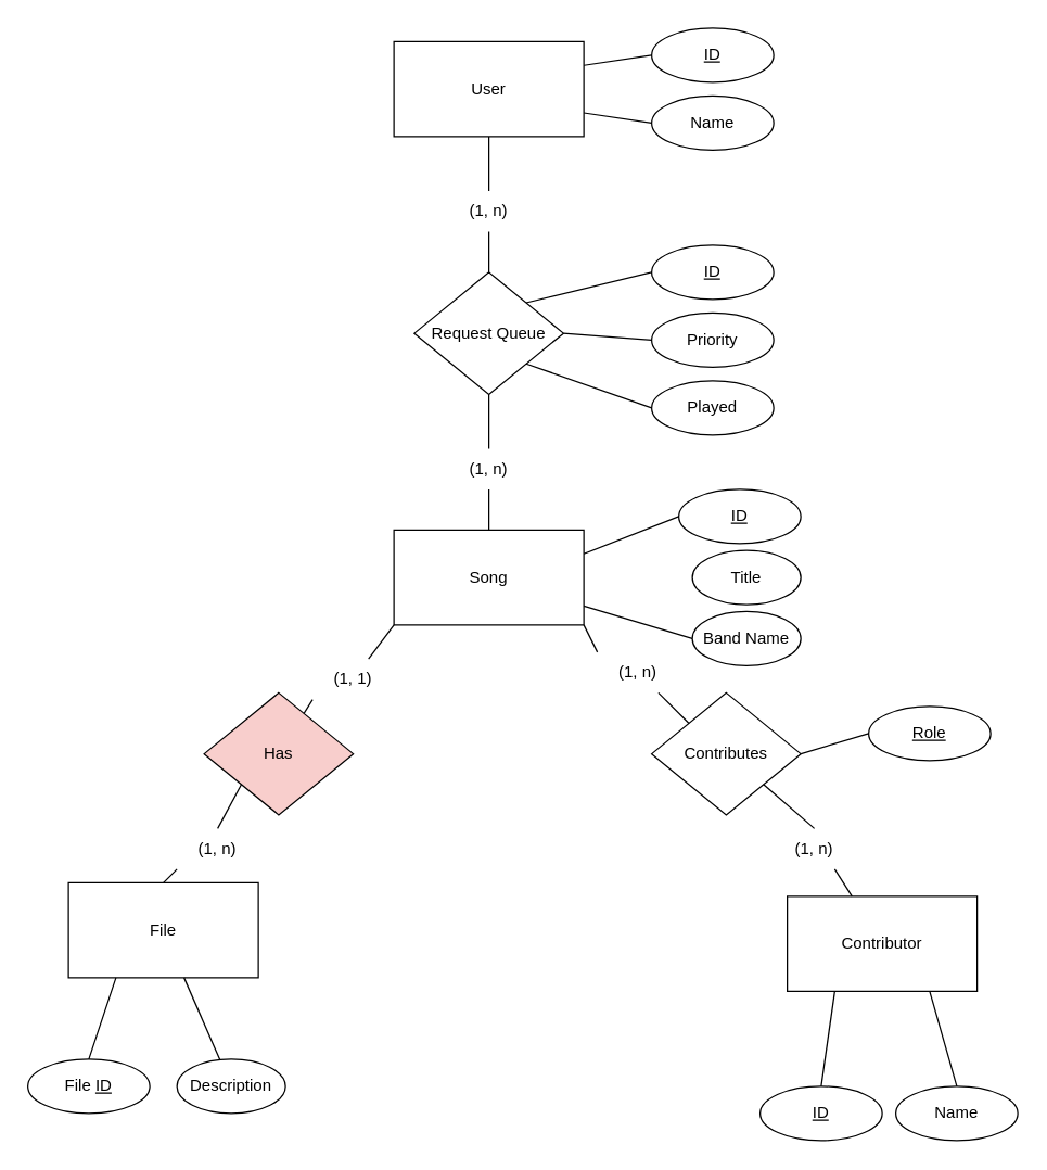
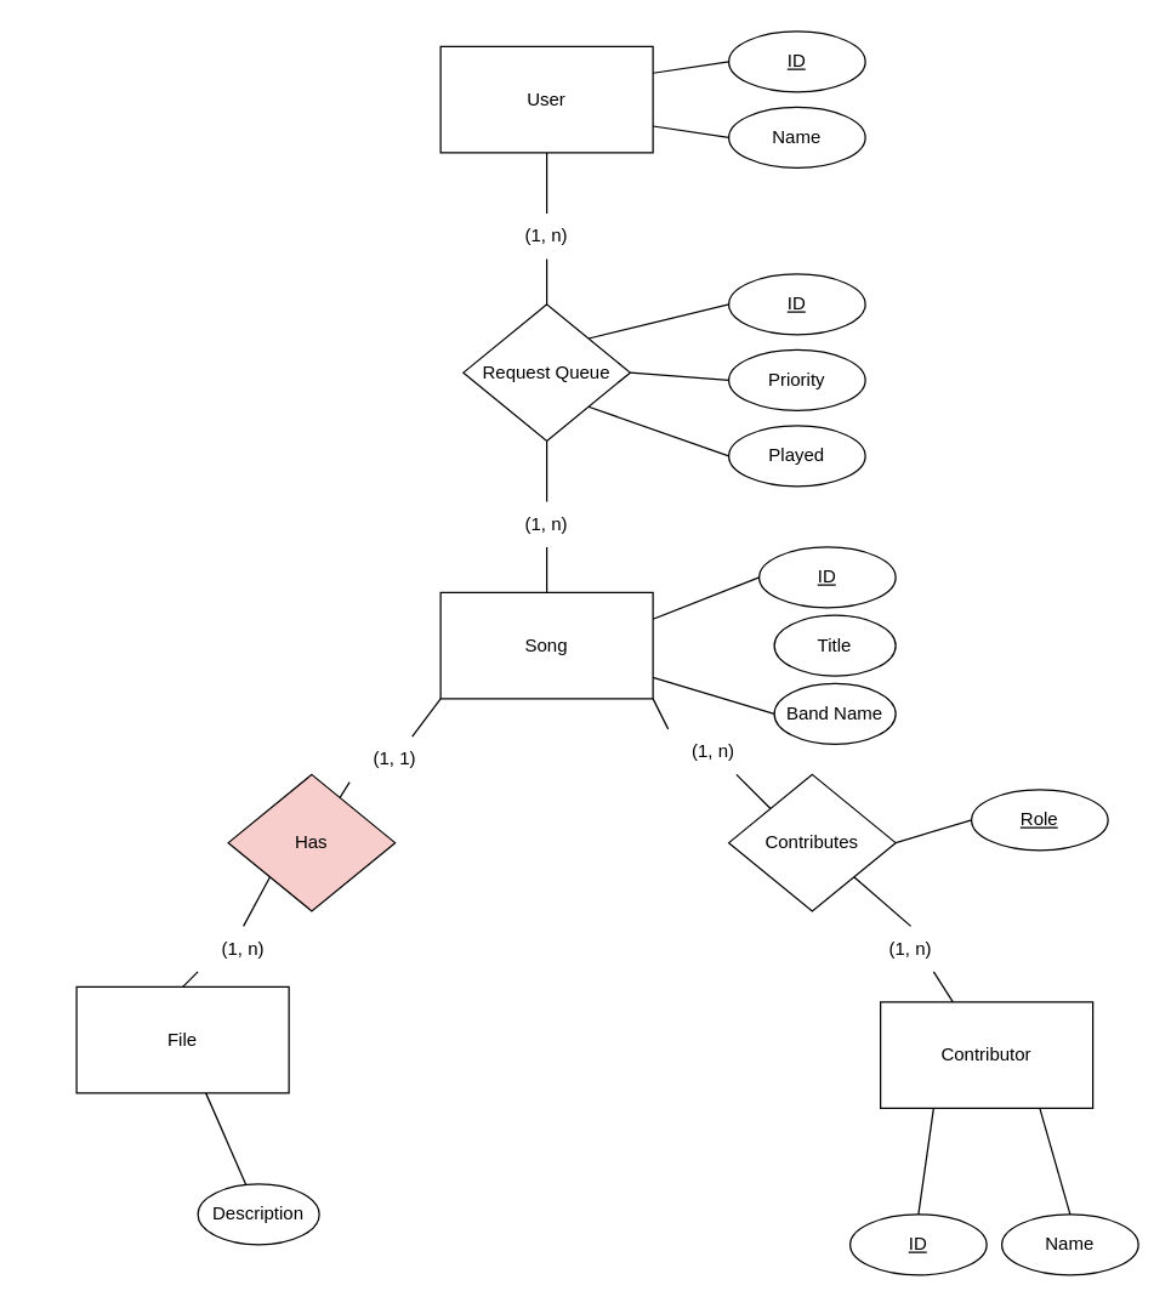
  <mxCell id="0" />
  <mxCell id="1" parent="0" />
  <mxCell id="2" value="User" style="rounded=0;whiteSpace=wrap;html=1;" parent="1" vertex="1"><mxGeometry x="290" y="30" width="140" height="70" as="geometry" /></mxCell>
  <mxCell id="3" value="Song" style="rounded=0;whiteSpace=wrap;html=1;" parent="1" vertex="1"><mxGeometry x="290" y="390" width="140" height="70" as="geometry" /></mxCell>
  <mxCell id="4" value="Request Queue" style="rhombus;whiteSpace=wrap;html=1;" parent="1" vertex="1"><mxGeometry x="305" y="200" width="110" height="90" as="geometry" /></mxCell>
  <mxCell id="5" value="" style="endArrow=none;html=1;rounded=0;exitX=0.5;exitY=0;exitDx=0;exitDy=0;entryX=0.5;entryY=1;entryDx=0;entryDy=0;" parent="1" source="36" target="2" edge="1"><mxGeometry width="50" height="50" relative="1" as="geometry"><mxPoint x="360" y="250" as="sourcePoint" /><mxPoint x="410" y="200" as="targetPoint" /></mxGeometry></mxCell>
  <mxCell id="6" value="" style="endArrow=none;html=1;rounded=0;exitX=0.5;exitY=1;exitDx=0;exitDy=0;entryX=0.5;entryY=0;entryDx=0;entryDy=0;" parent="1" source="38" target="3" edge="1"><mxGeometry width="50" height="50" relative="1" as="geometry"><mxPoint x="360" y="250" as="sourcePoint" /><mxPoint x="410" y="200" as="targetPoint" /></mxGeometry></mxCell>
  <mxCell id="7" value="&lt;u&gt;ID&lt;/u&gt;" style="ellipse;whiteSpace=wrap;html=1;" parent="1" vertex="1"><mxGeometry x="480" y="20" width="90" height="40" as="geometry" /></mxCell>
  <mxCell id="8" value="Name" style="ellipse;whiteSpace=wrap;html=1;" parent="1" vertex="1"><mxGeometry x="480" y="70" width="90" height="40" as="geometry" /></mxCell>
  <mxCell id="9" value="" style="endArrow=none;html=1;rounded=0;exitX=1;exitY=0.25;exitDx=0;exitDy=0;entryX=0;entryY=0.5;entryDx=0;entryDy=0;" parent="1" source="2" target="7" edge="1"><mxGeometry width="50" height="50" relative="1" as="geometry"><mxPoint x="360" y="160" as="sourcePoint" /><mxPoint x="410" y="110" as="targetPoint" /></mxGeometry></mxCell>
  <mxCell id="10" value="" style="endArrow=none;html=1;rounded=0;exitX=1;exitY=0.75;exitDx=0;exitDy=0;entryX=0;entryY=0.5;entryDx=0;entryDy=0;" parent="1" source="2" target="8" edge="1"><mxGeometry width="50" height="50" relative="1" as="geometry"><mxPoint x="440" y="110" as="sourcePoint" /><mxPoint x="490" y="102" as="targetPoint" /></mxGeometry></mxCell>
  <mxCell id="11" value="&lt;u&gt;ID&lt;/u&gt;" style="ellipse;whiteSpace=wrap;html=1;" parent="1" vertex="1"><mxGeometry x="500" y="360" width="90" height="40" as="geometry" /></mxCell>
  <mxCell id="12" value="" style="endArrow=none;html=1;rounded=0;exitX=1;exitY=0.25;exitDx=0;exitDy=0;entryX=0;entryY=0.5;entryDx=0;entryDy=0;" parent="1" source="3" target="11" edge="1"><mxGeometry width="50" height="50" relative="1" as="geometry"><mxPoint x="360" y="370" as="sourcePoint" /><mxPoint x="410" y="320" as="targetPoint" /></mxGeometry></mxCell>
  <mxCell id="13" value="&lt;u&gt;ID&lt;/u&gt;" style="ellipse;whiteSpace=wrap;html=1;" parent="1" vertex="1"><mxGeometry x="480" y="180" width="90" height="40" as="geometry" /></mxCell>
  <mxCell id="14" value="Priority" style="ellipse;whiteSpace=wrap;html=1;" parent="1" vertex="1"><mxGeometry x="480" y="230" width="90" height="40" as="geometry" /></mxCell>
  <mxCell id="15" value="Played" style="ellipse;whiteSpace=wrap;html=1;" parent="1" vertex="1"><mxGeometry x="480" y="280" width="90" height="40" as="geometry" /></mxCell>
  <mxCell id="16" value="" style="endArrow=none;html=1;rounded=0;exitX=1;exitY=0;exitDx=0;exitDy=0;entryX=0;entryY=0.5;entryDx=0;entryDy=0;" parent="1" source="4" target="13" edge="1"><mxGeometry width="50" height="50" relative="1" as="geometry"><mxPoint x="360" y="290" as="sourcePoint" /><mxPoint x="410" y="240" as="targetPoint" /></mxGeometry></mxCell>
  <mxCell id="17" value="" style="endArrow=none;html=1;rounded=0;exitX=1;exitY=0.5;exitDx=0;exitDy=0;entryX=0;entryY=0.5;entryDx=0;entryDy=0;" parent="1" source="4" target="14" edge="1"><mxGeometry width="50" height="50" relative="1" as="geometry"><mxPoint x="360" y="290" as="sourcePoint" /><mxPoint x="410" y="240" as="targetPoint" /></mxGeometry></mxCell>
  <mxCell id="18" value="" style="endArrow=none;html=1;rounded=0;exitX=1;exitY=1;exitDx=0;exitDy=0;entryX=0;entryY=0.5;entryDx=0;entryDy=0;" parent="1" source="4" target="15" edge="1"><mxGeometry width="50" height="50" relative="1" as="geometry"><mxPoint x="360" y="290" as="sourcePoint" /><mxPoint x="410" y="240" as="targetPoint" /></mxGeometry></mxCell>
  <mxCell id="19" value="File" style="rounded=0;whiteSpace=wrap;html=1;" parent="1" vertex="1"><mxGeometry x="50" y="650" width="140" height="70" as="geometry" /></mxCell>
  <mxCell id="20" value="Contributor" style="rounded=0;whiteSpace=wrap;html=1;" parent="1" vertex="1"><mxGeometry x="580" y="660" width="140" height="70" as="geometry" /></mxCell>
  <mxCell id="21" value="Has" style="rhombus;whiteSpace=wrap;html=1;fillColor=#f8cecc;" parent="1" vertex="1"><mxGeometry x="150" y="510" width="110" height="90" as="geometry" /></mxCell>
  <mxCell id="22" value="" style="endArrow=none;html=1;rounded=0;exitX=0;exitY=1;exitDx=0;exitDy=0;" parent="1" source="42" target="21" edge="1"><mxGeometry width="50" height="50" relative="1" as="geometry"><mxPoint x="360" y="480" as="sourcePoint" /><mxPoint x="410" y="430" as="targetPoint" /></mxGeometry></mxCell>
  <mxCell id="23" value="" style="endArrow=none;html=1;rounded=0;entryX=0.5;entryY=0;entryDx=0;entryDy=0;exitX=0;exitY=1;exitDx=0;exitDy=0;" parent="1" source="44" target="19" edge="1"><mxGeometry width="50" height="50" relative="1" as="geometry"><mxPoint x="360" y="480" as="sourcePoint" /><mxPoint x="410" y="430" as="targetPoint" /></mxGeometry></mxCell>
  <mxCell id="24" value="Contributes" style="rhombus;whiteSpace=wrap;html=1;" parent="1" vertex="1"><mxGeometry x="480" y="510" width="110" height="90" as="geometry" /></mxCell>
  <mxCell id="25" value="" style="endArrow=none;html=1;rounded=0;entryX=0;entryY=0;entryDx=0;entryDy=0;exitX=0.75;exitY=1;exitDx=0;exitDy=0;" parent="1" source="40" target="24" edge="1"><mxGeometry width="50" height="50" relative="1" as="geometry"><mxPoint x="360" y="470" as="sourcePoint" /><mxPoint x="410" y="420" as="targetPoint" /></mxGeometry></mxCell>
  <mxCell id="26" value="" style="endArrow=none;html=1;rounded=0;entryX=1;entryY=1;entryDx=0;entryDy=0;exitX=0.5;exitY=0;exitDx=0;exitDy=0;" parent="1" source="46" target="24" edge="1"><mxGeometry width="50" height="50" relative="1" as="geometry"><mxPoint x="380" y="520" as="sourcePoint" /><mxPoint x="410" y="460" as="targetPoint" /></mxGeometry></mxCell>
- <mxCell id="27" value="File &lt;u&gt;ID&lt;/u&gt;" style="ellipse;whiteSpace=wrap;html=1;" parent="1" vertex="1"><mxGeometry x="20" y="780" width="90" height="40" as="geometry" /></mxCell>
  <mxCell id="28" value="&lt;u&gt;ID&lt;/u&gt;" style="ellipse;whiteSpace=wrap;html=1;" parent="1" vertex="1"><mxGeometry x="560" y="800" width="90" height="40" as="geometry" /></mxCell>
- <mxCell id="29" value="" style="endArrow=none;html=1;rounded=0;entryX=0.25;entryY=1;entryDx=0;entryDy=0;exitX=0.5;exitY=0;exitDx=0;exitDy=0;" parent="1" source="27" target="19" edge="1"><mxGeometry width="50" height="50" relative="1" as="geometry"><mxPoint x="360" y="640" as="sourcePoint" /><mxPoint x="410" y="590" as="targetPoint" /></mxGeometry></mxCell>
  <mxCell id="30" value="" style="endArrow=none;html=1;rounded=0;entryX=0.25;entryY=1;entryDx=0;entryDy=0;exitX=0.5;exitY=0;exitDx=0;exitDy=0;" parent="1" source="28" target="20" edge="1"><mxGeometry width="50" height="50" relative="1" as="geometry"><mxPoint x="390" y="650" as="sourcePoint" /><mxPoint x="440" y="600" as="targetPoint" /></mxGeometry></mxCell>
  <mxCell id="31" value="Name" style="ellipse;whiteSpace=wrap;html=1;" parent="1" vertex="1"><mxGeometry x="660" y="800" width="90" height="40" as="geometry" /></mxCell>
  <mxCell id="32" value="" style="endArrow=none;html=1;rounded=0;entryX=0.75;entryY=1;entryDx=0;entryDy=0;exitX=0.5;exitY=0;exitDx=0;exitDy=0;" parent="1" source="31" target="20" edge="1"><mxGeometry width="50" height="50" relative="1" as="geometry"><mxPoint x="390" y="710" as="sourcePoint" /><mxPoint x="440" y="660" as="targetPoint" /></mxGeometry></mxCell>
  <mxCell id="33" value="&lt;u&gt;Role&lt;/u&gt;" style="ellipse;whiteSpace=wrap;html=1;" parent="1" vertex="1"><mxGeometry x="640" y="520" width="90" height="40" as="geometry" /></mxCell>
  <mxCell id="34" value="" style="endArrow=none;html=1;rounded=0;entryX=0;entryY=0.5;entryDx=0;entryDy=0;exitX=1;exitY=0.5;exitDx=0;exitDy=0;" parent="1" source="24" target="33" edge="1"><mxGeometry width="50" height="50" relative="1" as="geometry"><mxPoint x="590" y="550" as="sourcePoint" /><mxPoint x="380" y="540" as="targetPoint" /></mxGeometry></mxCell>
  <mxCell id="35" value="" style="endArrow=none;html=1;rounded=0;exitX=0.5;exitY=0;exitDx=0;exitDy=0;entryX=0.5;entryY=1;entryDx=0;entryDy=0;" edge="1" parent="1" source="4" target="36"><mxGeometry width="50" height="50" relative="1" as="geometry"><mxPoint x="360" y="200" as="sourcePoint" /><mxPoint x="360" y="100" as="targetPoint" /></mxGeometry></mxCell>
  <mxCell id="36" value="(1, n)" style="text;html=1;strokeColor=none;fillColor=none;align=center;verticalAlign=middle;whiteSpace=wrap;rounded=0;" parent="1" vertex="1"><mxGeometry x="330" y="140" width="60" height="30" as="geometry" /></mxCell>
  <mxCell id="37" value="" style="endArrow=none;html=1;rounded=0;exitX=0.5;exitY=1;exitDx=0;exitDy=0;entryX=0.5;entryY=0;entryDx=0;entryDy=0;" edge="1" parent="1" source="4" target="38"><mxGeometry width="50" height="50" relative="1" as="geometry"><mxPoint x="360" y="290" as="sourcePoint" /><mxPoint x="360" y="390" as="targetPoint" /></mxGeometry></mxCell>
  <mxCell id="38" value="(1, n)" style="text;html=1;strokeColor=none;fillColor=none;align=center;verticalAlign=middle;whiteSpace=wrap;rounded=0;" parent="1" vertex="1"><mxGeometry x="330" y="330" width="60" height="30" as="geometry" /></mxCell>
  <mxCell id="39" value="" style="endArrow=none;html=1;rounded=0;entryX=0;entryY=0;entryDx=0;entryDy=0;exitX=1;exitY=1;exitDx=0;exitDy=0;" edge="1" parent="1" source="3" target="40"><mxGeometry width="50" height="50" relative="1" as="geometry"><mxPoint x="430" y="460" as="sourcePoint" /><mxPoint x="508" y="533" as="targetPoint" /></mxGeometry></mxCell>
  <mxCell id="40" value="(1, n)" style="text;html=1;strokeColor=none;fillColor=none;align=center;verticalAlign=middle;whiteSpace=wrap;rounded=0;" parent="1" vertex="1"><mxGeometry x="440" y="480" width="60" height="30" as="geometry" /></mxCell>
  <mxCell id="41" value="" style="endArrow=none;html=1;rounded=0;exitX=0;exitY=1;exitDx=0;exitDy=0;" edge="1" parent="1" source="3" target="42"><mxGeometry width="50" height="50" relative="1" as="geometry"><mxPoint x="290" y="460" as="sourcePoint" /><mxPoint x="228" y="529" as="targetPoint" /></mxGeometry></mxCell>
  <mxCell id="42" value="(1, 1)" style="text;html=1;strokeColor=none;fillColor=none;align=center;verticalAlign=middle;whiteSpace=wrap;rounded=0;" parent="1" vertex="1"><mxGeometry x="230" y="485" width="60" height="30" as="geometry" /></mxCell>
  <mxCell id="43" value="" style="endArrow=none;html=1;rounded=0;entryX=0.5;entryY=0;entryDx=0;entryDy=0;exitX=0;exitY=1;exitDx=0;exitDy=0;" edge="1" parent="1" source="21" target="44"><mxGeometry width="50" height="50" relative="1" as="geometry"><mxPoint x="178" y="578" as="sourcePoint" /><mxPoint x="120" y="650" as="targetPoint" /></mxGeometry></mxCell>
  <mxCell id="44" value="(1, n)" style="text;html=1;strokeColor=none;fillColor=none;align=center;verticalAlign=middle;whiteSpace=wrap;rounded=0;" parent="1" vertex="1"><mxGeometry x="130" y="610" width="60" height="30" as="geometry" /></mxCell>
  <mxCell id="45" style="rounded=0;orthogonalLoop=1;jettySize=auto;html=1;exitX=0.75;exitY=1;exitDx=0;exitDy=0;endArrow=none;endFill=0;" edge="1" parent="1" source="46" target="20"><mxGeometry relative="1" as="geometry" /></mxCell>
  <mxCell id="46" value="(1, n)" style="text;html=1;strokeColor=none;fillColor=none;align=center;verticalAlign=middle;whiteSpace=wrap;rounded=0;" parent="1" vertex="1"><mxGeometry x="570" y="610" width="60" height="30" as="geometry" /></mxCell>
  <mxCell id="47" value="Title" style="ellipse;whiteSpace=wrap;html=1;" vertex="1" parent="1"><mxGeometry x="510" y="405" width="80" height="40" as="geometry" /></mxCell>
  <mxCell id="48" style="rounded=0;orthogonalLoop=1;jettySize=auto;html=1;exitX=0;exitY=0.5;exitDx=0;exitDy=0;endArrow=none;endFill=0;" edge="1" parent="1" source="49" target="3"><mxGeometry relative="1" as="geometry" /></mxCell>
  <mxCell id="49" value="Band Name" style="ellipse;whiteSpace=wrap;html=1;" vertex="1" parent="1"><mxGeometry x="510" y="450" width="80" height="40" as="geometry" /></mxCell>
  <mxCell id="50" value="" style="rounded=0;orthogonalLoop=1;jettySize=auto;html=1;endArrow=none;endFill=0;" edge="1" parent="1" source="51" target="19"><mxGeometry relative="1" as="geometry" /></mxCell>
  <mxCell id="51" value="Description" style="ellipse;whiteSpace=wrap;html=1;" vertex="1" parent="1"><mxGeometry x="130" y="780" width="80" height="40" as="geometry" /></mxCell>
